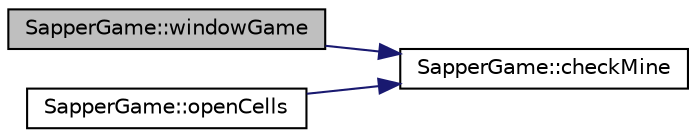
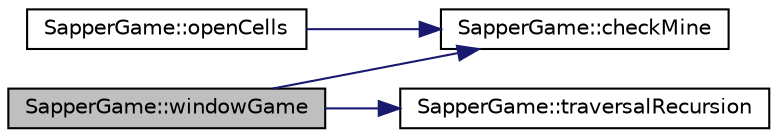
  digraph {
    rankdir=LR
    node [color=black fillcolor=white fontname=Helvetica fontsize=10 shape=record style=filled]
    edge [color=midnightblue fontname=Helvetica fontsize=10 labelfontname=Helvetica labelfontsize=10 style=solid]
    n1 [fillcolor=grey75 fontcolor=black height=0.2 label="SapperGame::windowGame" width=0.4]
    n2 [height=0.2 label="SapperGame::checkMine" width=0.4]
+   n3 [height=0.2 label="SapperGame::traversalRecursion" width=0.4]
    n4 [height=0.2 label="SapperGame::openCells" width=0.4]
    n1 -> n2
+   n1 -> n3
    n4 -> n2
  }
